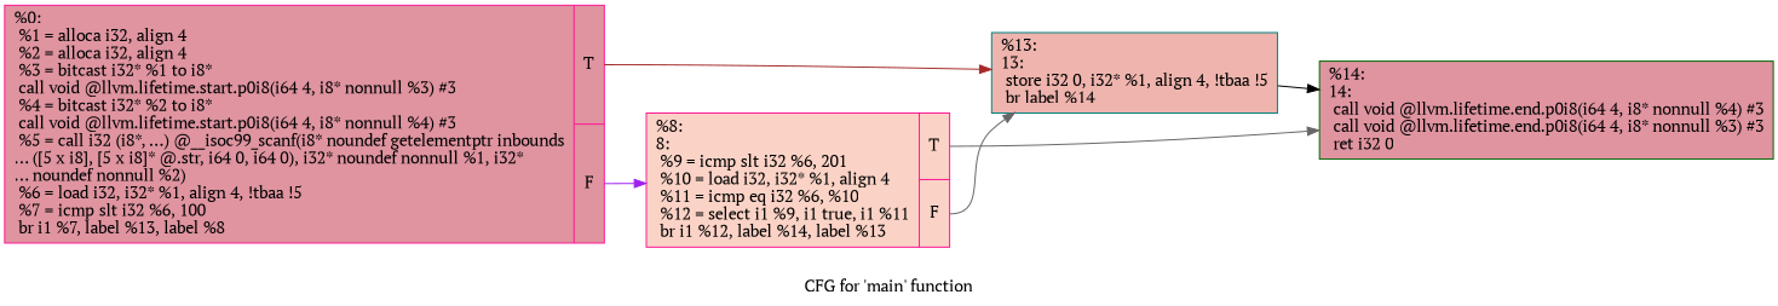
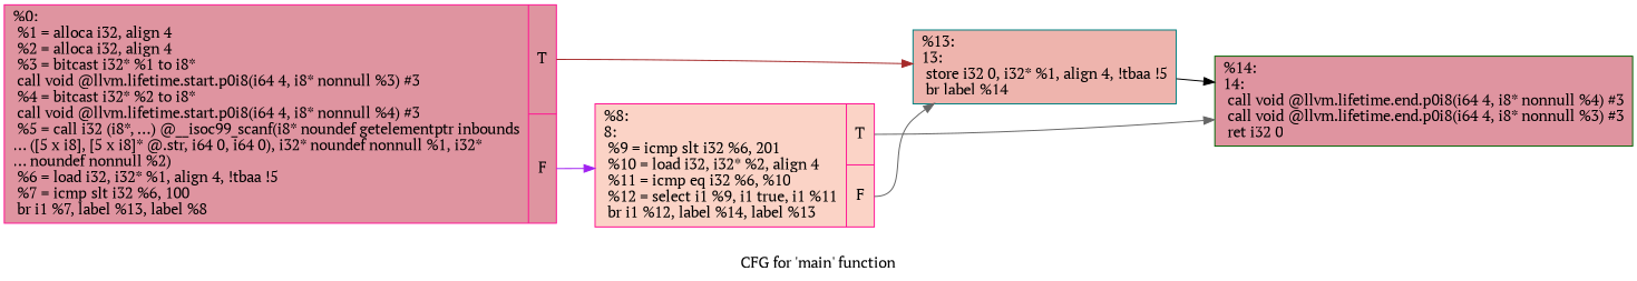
  digraph {
    label="CFG for 'main' function"
    rankdir=LR
    fontname="PT Serif"
    node [color=deeppink fillcolor="#b70d2870" shape=record style=filled fontname="PT Serif"]
    edge [tailport=s0 color=gray40 fontname="PT Serif"]
    n1 [label="{%0:\l  %1 = alloca i32, align 4\l  %2 = alloca i32, align 4\l  %3 = bitcast i32* %1 to i8*\l  call void @llvm.lifetime.start.p0i8(i64 4, i8* nonnull %3) #3\l  %4 = bitcast i32* %2 to i8*\l  call void @llvm.lifetime.start.p0i8(i64 4, i8* nonnull %4) #3\l  %5 = call i32 (i8*, ...) @__isoc99_scanf(i8* noundef getelementptr inbounds\l... ([5 x i8], [5 x i8]* @.str, i64 0, i64 0), i32* noundef nonnull %1, i32*\l... noundef nonnull %2)\l  %6 = load i32, i32* %1, align 4, !tbaa !5\l  %7 = icmp slt i32 %6, 100\l  br i1 %7, label %13, label %8\l|{<s0>T|<s1>F}}"]
    n2 [color=teal fillcolor="#d8564670" label="{%13:\l13:                                               \l  store i32 0, i32* %1, align 4, !tbaa !5\l  br label %14\l}"]
-   n3 [fillcolor="#f59c7d70" label="{%8:\l8:                                                \l  %9 = icmp slt i32 %6, 201\l  %10 = load i32, i32* %1, align 4\l  %11 = icmp eq i32 %6, %10\l  %12 = select i1 %9, i1 true, i1 %11\l  br i1 %12, label %14, label %13\l|{<s0>T|<s1>F}}"]
+   n3 [fillcolor="#f59c7d70" label="{%8:\l8:                                                \l  %9 = icmp slt i32 %6, 201\l  %10 = load i32, i32* %2, align 4\l  %11 = icmp eq i32 %6, %10\l  %12 = select i1 %9, i1 true, i1 %11\l  br i1 %12, label %14, label %13\l|{<s0>T|<s1>F}}"]
    n4 [color=darkgreen label="{%14:\l14:                                               \l  call void @llvm.lifetime.end.p0i8(i64 4, i8* nonnull %4) #3\l  call void @llvm.lifetime.end.p0i8(i64 4, i8* nonnull %3) #3\l  ret i32 0\l}"]
    n1 -> n2 [color=brown]
    n1 -> n3 [tailport=s1 color=purple]
    n2 -> n4 [color=black tailport=""]
    n3 -> n2 [tailport=s1]
    n3 -> n4
  }
